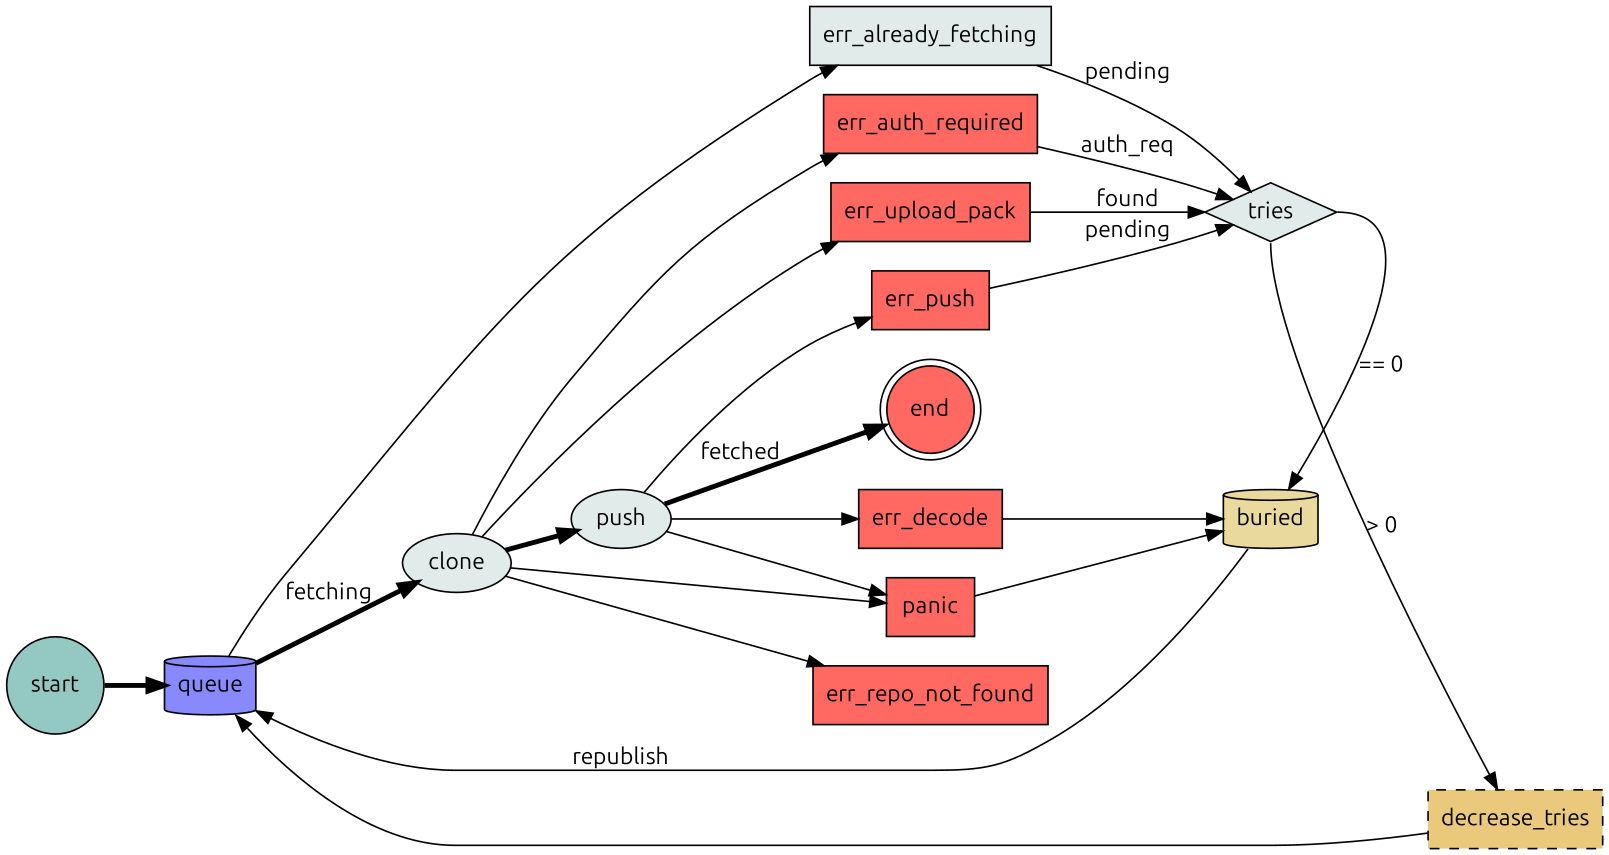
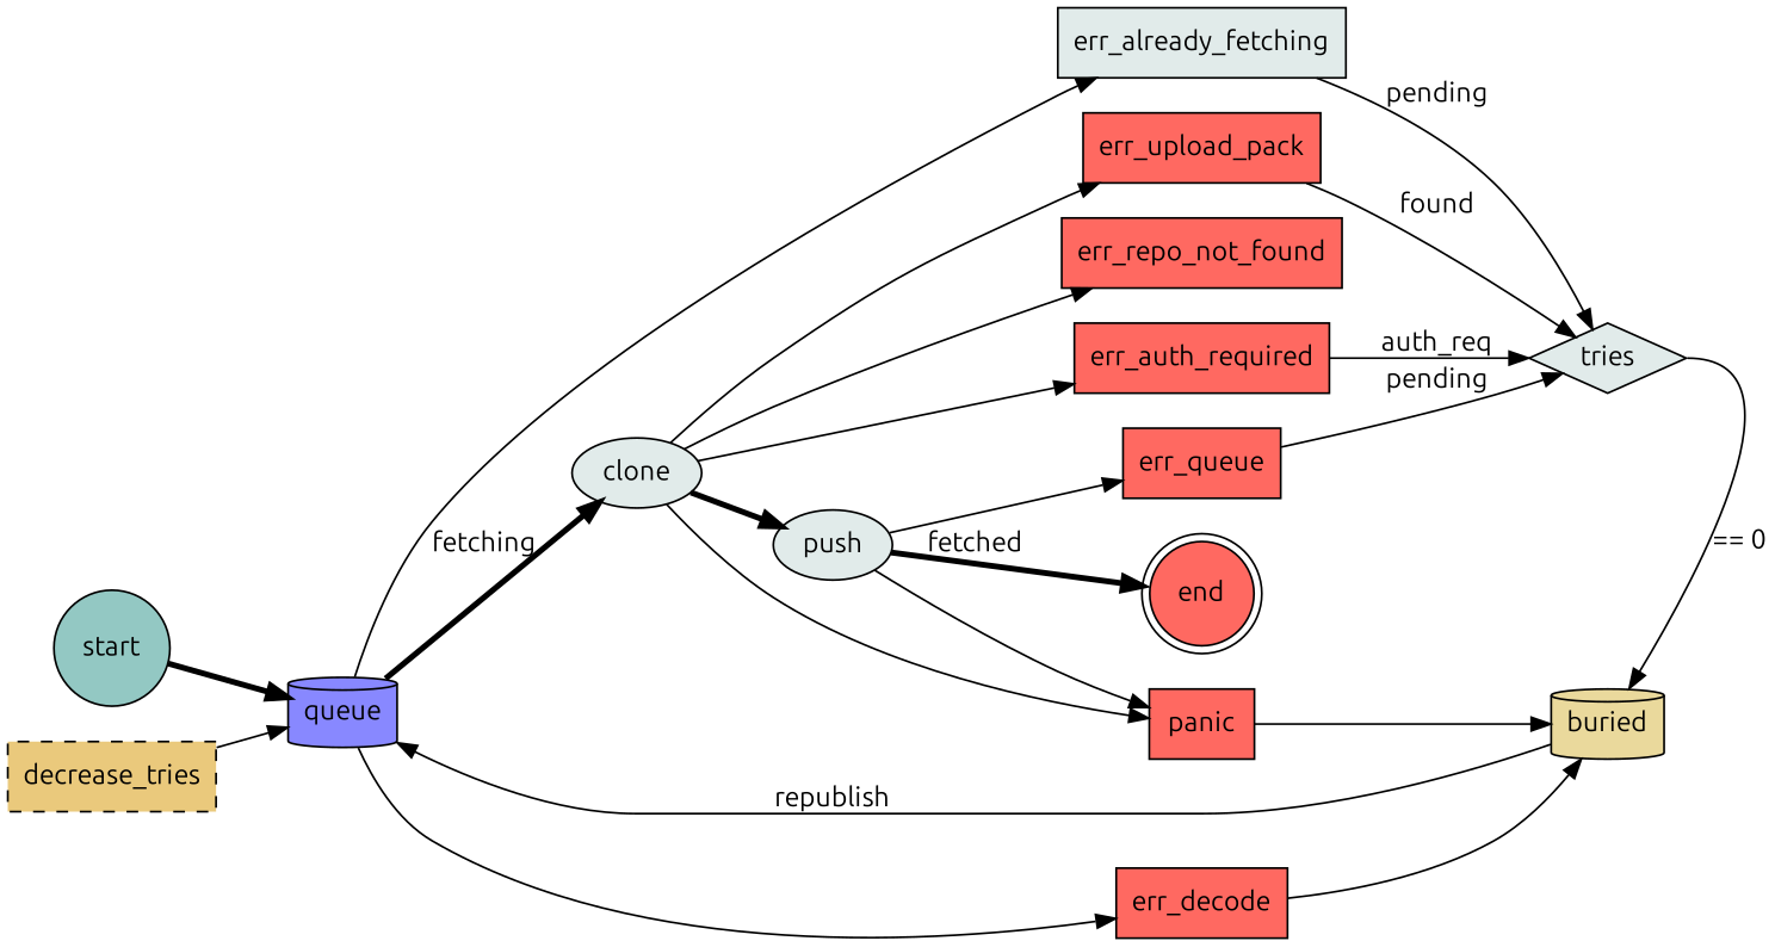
  digraph {
    rankdir=LR
    node [fillcolor="#ff6961" fontname=ubuntu shape=polygon style=filled]
    edge [fontname=ubuntu style=filled]
    queue [fillcolor="#8888ff" shape=cylinder]
    buried [fillcolor="#EAD99C" shape=cylinder]
    err_decode
    err_already_fetching [fillcolor="#E1EBEA"]
    err_repo_not_found
    err_auth_required
    err_upload_pack
-   err_push
+   err_push [label=err_queue]
    panic
    n10 [fillcolor="#E1EBEA" label=tries shape=diamond]
    clone [fillcolor="#E1EBEA" shape=""]
    start [fillcolor="#93C8C3" shape=circle]
    push [fillcolor="#E1EBEA" shape=""]
    end [shape=doublecircle]
    decrease_tries [fillcolor="#EAC97C" style="filled,dashed"]
    subgraph sub_1 {
      queue
      buried
    }
    subgraph sub_2 {
      err_decode
      err_already_fetching
      err_repo_not_found
      err_auth_required
      err_upload_pack
      err_push
      panic
    }
    subgraph sub_3 {
      rank=same
      buried
      n10
    }
    subgraph sub_4 {
      queue
      buried
      err_decode
      err_already_fetching
      clone
      start
    }
    subgraph sub_5 {
      clone
      push
      end
      subgraph sub_6 {
        rank=same
        err_decode
        err_already_fetching
        err_repo_not_found
        err_auth_required
        err_upload_pack
        err_push
      }
    }
-   push -> err_decode
+   queue -> err_decode
    queue -> err_already_fetching
    queue -> clone [label=fetching penwidth=3]
    buried -> queue [label=republish]
    err_decode -> buried
    err_already_fetching -> n10 [label=pending weight=10]
    err_auth_required -> n10 [label=auth_req weight=10]
    err_upload_pack -> n10 [label=found weight=10]
    err_push -> n10 [label=pending weight=10]
    panic -> buried
    n10 -> buried [label="== 0" tailport=e weight=2]
-   n10 -> decrease_tries [label="> 0" tailport=s]
    clone -> err_repo_not_found
    clone -> err_auth_required
    clone -> err_upload_pack
    clone -> panic
    clone -> push [penwidth=3]
    start -> queue [penwidth=3]
    push -> err_push
    push -> panic
    push -> end [label=fetched penwidth=3]
    decrease_tries -> queue
  }
